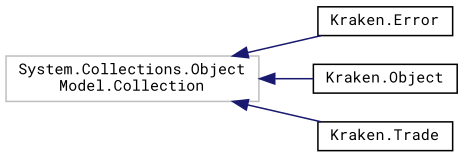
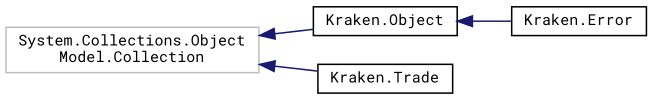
  digraph {
    fontname="Roboto Mono"
    rankdir=LR
    node [color=black fillcolor=white fontname="Roboto Mono" fontsize=10 shape=record style=filled]
    edge [color=midnightblue dir=back fontname="Roboto Mono" fontsize=10 labelfontname=Helvetica labelfontsize=10 style=solid]
    n1 [color=grey75 height=0.2 label="System.Collections.Object\lModel.Collection" width=0.4]
    n2 [height=0.2 label="Kraken.Error" width=0.4]
    n3 [height=0.2 label="Kraken.Object" width=0.4]
    n4 [height=0.2 label="Kraken.Trade" width=0.4]
-   n1 -> n2
+   n3 -> n2
    n1 -> n3
    n1 -> n4
  }
